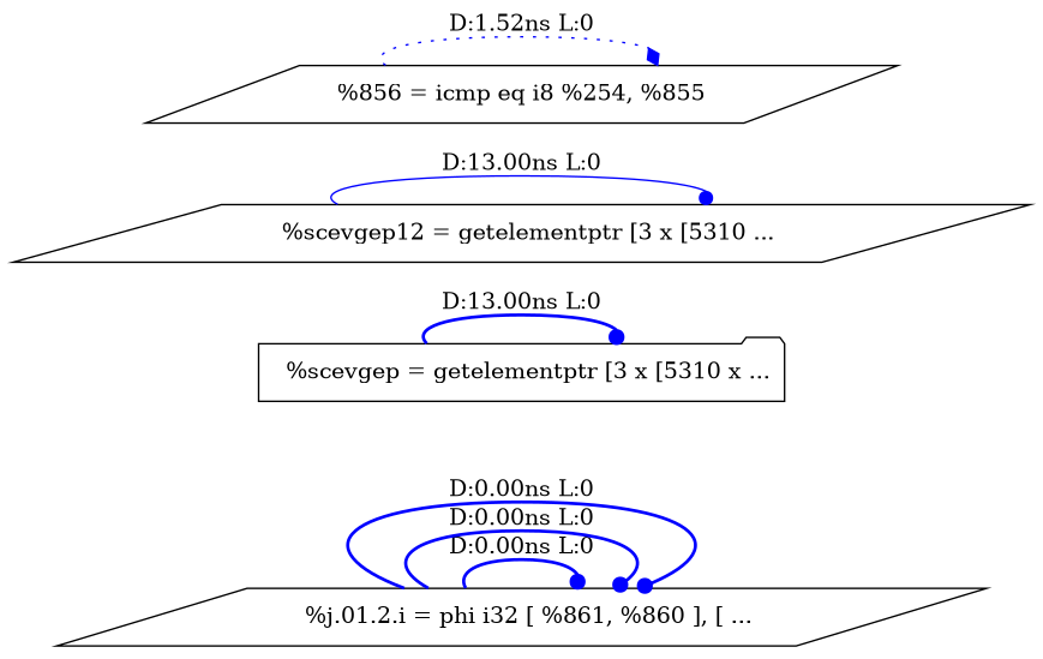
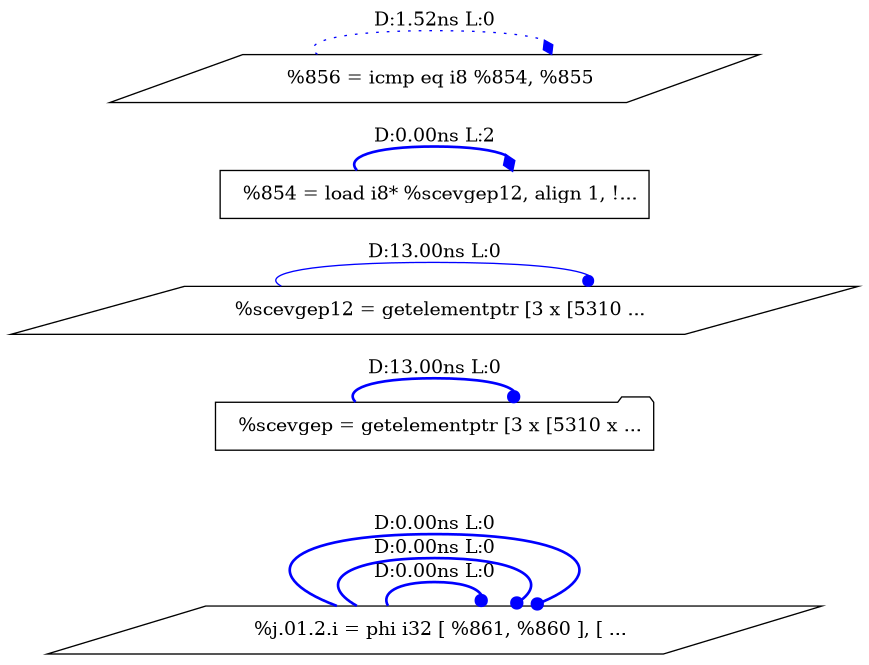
  digraph {
    rankdir=LR
    node [shape=parallelogram]
    edge [arrowhead=dot color=blue style=bold]
    n1 [label="  %j.01.2.i = phi i32 [ %861, %860 ], [ ..."]
    n2 [label="  %scevgep = getelementptr [3 x [5310 x ..." shape=folder]
    n3 [label="  %scevgep12 = getelementptr [3 x [5310 ..."]
-   n5 [label="%856 = icmp eq i8 %254, %855"]
+   n4 [label="  %854 = load i8* %scevgep12, align 1, !..." shape=box]
+   n5 [label="  %856 = icmp eq i8 %854, %855"]
    n1 -> n1 [label="D:0.00ns L:0"]
    n1 -> n1 [label="D:0.00ns L:0"]
    n1 -> n1 [label="D:0.00ns L:0"]
    n2 -> n2 [label="D:13.00ns L:0"]
    n3 -> n3 [label="D:13.00ns L:0" style=solid]
+   n4 -> n4 [arrowhead=diamond label="D:0.00ns L:2"]
    n5 -> n5 [arrowhead=diamond label="D:1.52ns L:0" style=dotted]
  }
